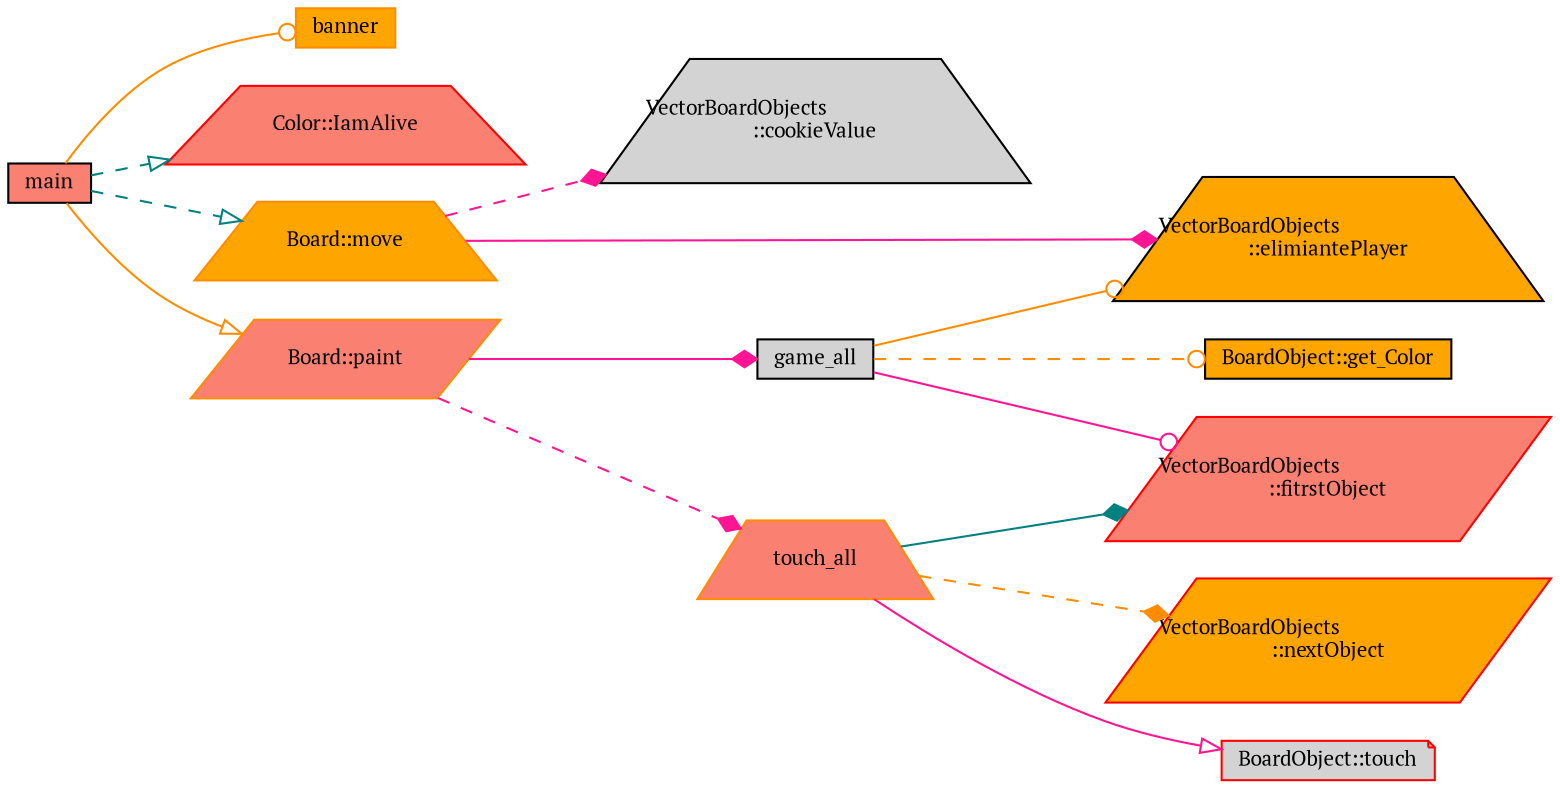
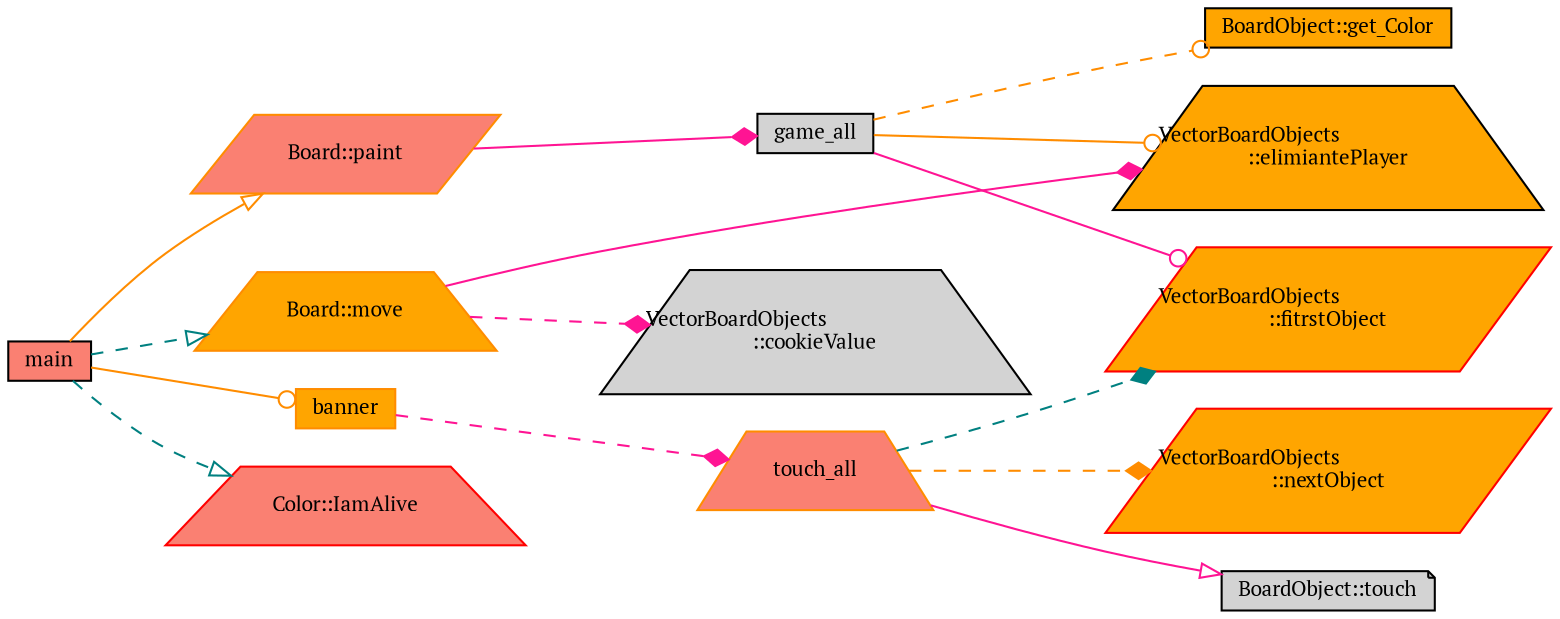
  digraph {
    fontname="PT Serif"
    rankdir=LR
    node [color=black fillcolor=orange fontname="PT Serif" fontsize=10 shape=trapezium style=filled]
    edge [arrowhead=diamond color=deeppink fontname="PT Serif" fontsize=10 labelfontname=Helvetica labelfontsize=10 style=solid]
    n1 [fillcolor=salmon fontcolor=black height=0.2 label=main shape=box width=0.4]
    n2 [color=darkorange height=0.2 label=banner shape=box width=0.4]
    n3 [color=red fillcolor=salmon height=0.2 label="Color::IamAlive" width=0.4]
    n4 [color=darkorange height=0.2 label="Board::move" width=0.4]
    n5 [color=darkorange fillcolor=salmon height=0.2 label="Board::paint" shape=parallelogram width=0.4]
    n6 [fillcolor=lightgrey height=0.2 label="VectorBoardObjects\l::cookieValue" width=0.4]
    n7 [height=0.2 label="VectorBoardObjects\l::elimiantePlayer" width=0.4]
    n8 [fillcolor=lightgrey height=0.2 label=game_all shape=box width=0.4]
    n9 [color=darkorange fillcolor=salmon height=0.2 label=touch_all width=0.4]
-   n10 [color=red fillcolor=salmon height=0.2 label="VectorBoardObjects\l::fitrstObject" shape=parallelogram width=0.4]
+   n10 [color=red height=0.2 label="VectorBoardObjects\l::fitrstObject" shape=parallelogram width=0.4]
    n11 [height=0.2 label="BoardObject::get_Color" shape=box width=0.4]
    n12 [color=red height=0.2 label="VectorBoardObjects\l::nextObject" shape=parallelogram width=0.4]
-   n13 [color=red fillcolor=lightgrey height=0.2 label="BoardObject::touch" shape=note width=0.4]
+   n13 [fillcolor=lightgrey height=0.2 label="BoardObject::touch" shape=note width=0.4]
    n1 -> n2 [arrowhead=odot color=darkorange]
    n1 -> n3 [arrowhead=onormal color=teal style=dashed]
    n1 -> n4 [arrowhead=onormal color=teal style=dashed]
    n1 -> n5 [arrowhead=onormal color=darkorange]
    n4 -> n6 [style=dashed]
    n4 -> n7
    n5 -> n8
-   n5 -> n9 [style=dashed]
+   n2 -> n9 [style=dashed]
    n8 -> n7 [arrowhead=odot color=darkorange]
    n8 -> n10 [arrowhead=odot]
    n8 -> n11 [arrowhead=odot color=darkorange style=dashed]
-   n9 -> n10 [color=teal]
+   n9 -> n10 [color=teal style=dashed]
    n9 -> n12 [color=darkorange style=dashed]
    n9 -> n13 [arrowhead=onormal]
  }
